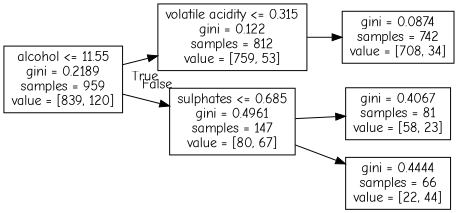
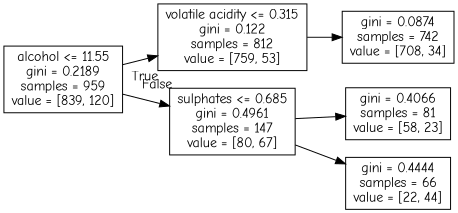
  digraph {
    fontname="Comic Neue"
    rankdir=LR
    node [fontname="Comic Neue" shape=box]
    edge [fontname="Comic Neue"]
    n1 [label="alcohol <= 11.55\ngini = 0.2189\nsamples = 959\nvalue = [839, 120]"]
    n2 [label="volatile acidity <= 0.315\ngini = 0.122\nsamples = 812\nvalue = [759, 53]"]
    n3 [label="sulphates <= 0.685\ngini = 0.4961\nsamples = 147\nvalue = [80, 67]"]
    n4 [label="gini = 0.0874\nsamples = 742\nvalue = [708, 34]"]
-   n5 [label="gini = 0.4067\nsamples = 81\nvalue = [58, 23]"]
+   n5 [label="gini = 0.4066\nsamples = 81\nvalue = [58, 23]"]
    n6 [label="gini = 0.4444\nsamples = 66\nvalue = [22, 44]"]
    n1 -> n2 [headlabel=True labelangle=45 labeldistance=2.5]
    n1 -> n3 [headlabel=False labelangle=-45 labeldistance=2.5]
    n2 -> n4
    n3 -> n5
    n3 -> n6
  }
